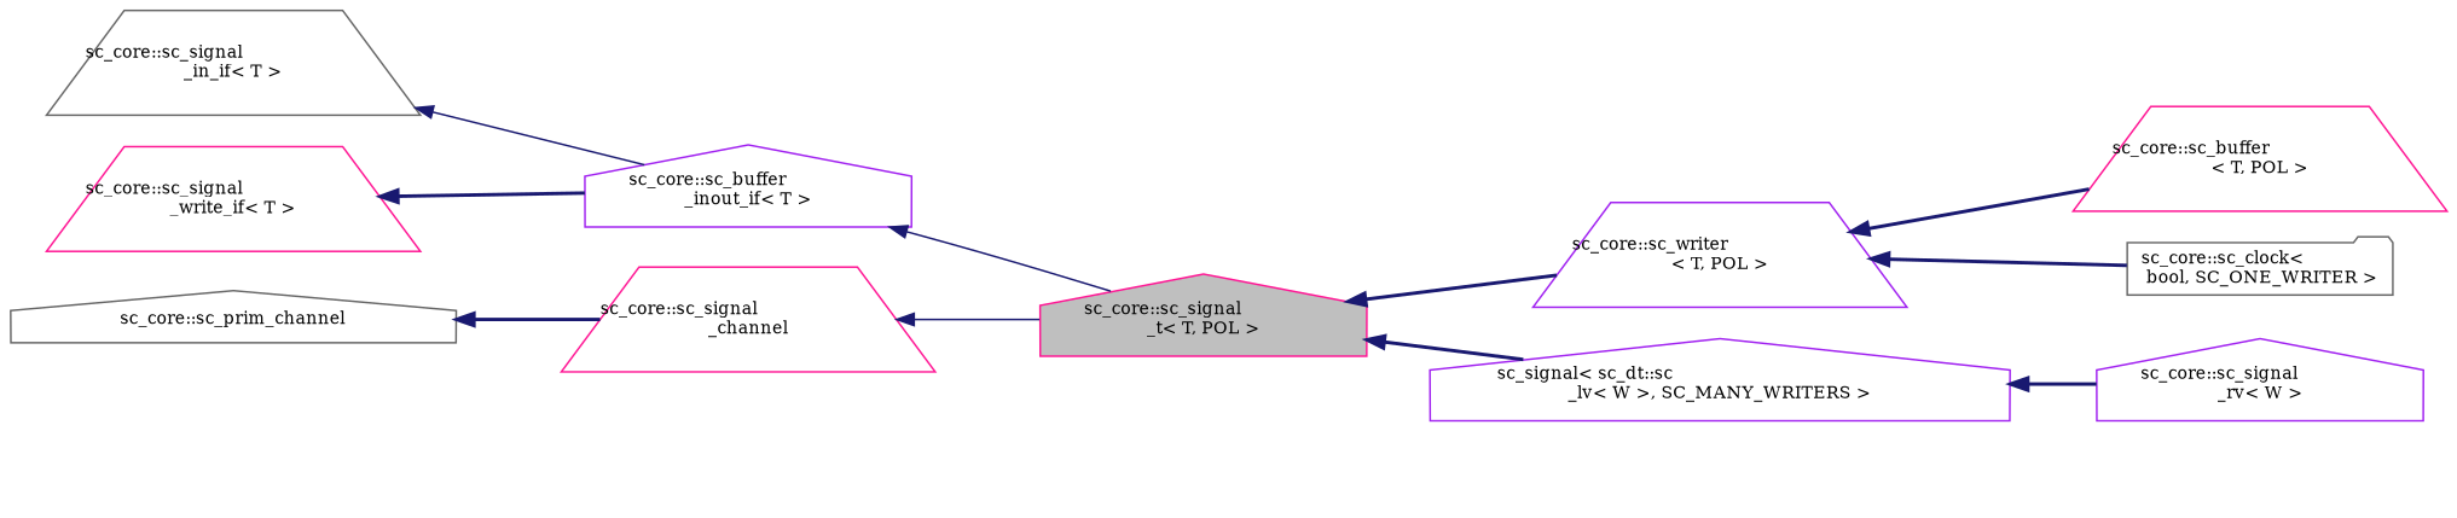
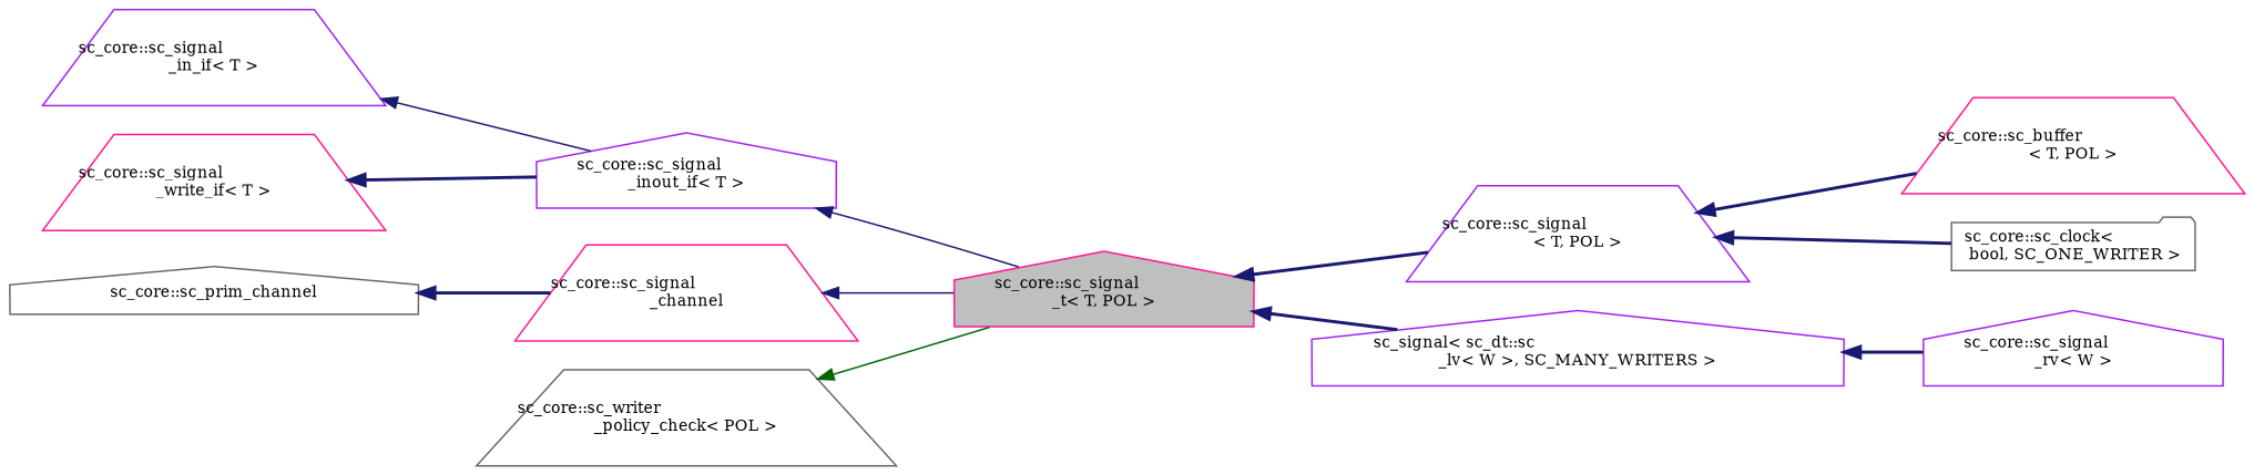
  digraph {
    fontname="DejaVu Serif"
    rankdir=LR
    node [color=deeppink fillcolor=white fontname="DejaVu Serif" fontsize=10 shape=trapezium style=filled]
    edge [color=midnightblue dir=back fontname="DejaVu Serif" fontsize=10 labelfontname=FreeSans labelfontsize=10 style=bold]
    n1 [fillcolor=grey75 fontcolor=black height=0.2 label="sc_core::sc_signal\l_t\< T, POL \>" shape=house width=0.4]
-   n2 [color=purple height=0.2 label="sc_core::sc_writer\l\< T, POL \>" width=0.4]
+   n2 [color=purple height=0.2 label="sc_core::sc_signal\l\< T, POL \>" width=0.4]
    n3 [color=purple height=0.2 label="sc_signal\< sc_dt::sc\l_lv\< W \>, SC_MANY_WRITERS \>" shape=house width=0.4]
    n4 [height=0.2 label="sc_core::sc_buffer\l\< T, POL \>" width=0.4]
    n5 [color=gray40 height=0.2 label="sc_core::sc_clock\<\l bool, SC_ONE_WRITER \>" shape=folder width=0.4]
    n6 [color=purple height=0.2 label="sc_core::sc_signal\l_rv\< W \>" shape=house width=0.4]
-   n7 [color=purple height=0.2 label="sc_core::sc_buffer\l_inout_if\< T \>" shape=house width=0.4]
-   n8 [color=gray40 height=0.2 label="sc_core::sc_signal\l_in_if\< T \>" width=0.4]
+   n7 [color=purple height=0.2 label="sc_core::sc_signal\l_inout_if\< T \>" shape=house width=0.4]
+   n8 [color=purple height=0.2 label="sc_core::sc_signal\l_in_if\< T \>" width=0.4]
    n9 [height=0.2 label="sc_core::sc_signal\l_write_if\< T \>" width=0.4]
    n10 [height=0.2 label="sc_core::sc_signal\l_channel" width=0.4]
    n11 [color=gray40 height=0.2 label="sc_core::sc_prim_channel" shape=house width=0.4]
+   n12 [color=gray40 height=0.2 label="sc_core::sc_writer\l_policy_check\< POL \>" width=0.4]
    n1 -> n2
    n1 -> n3
    n2 -> n4
    n2 -> n5
    n3 -> n6
    n7 -> n1 [style=solid]
    n8 -> n7 [style=solid]
    n9 -> n7
    n10 -> n1 [style=solid]
    n11 -> n10
+   n12 -> n1 [color=darkgreen style=solid]
  }
